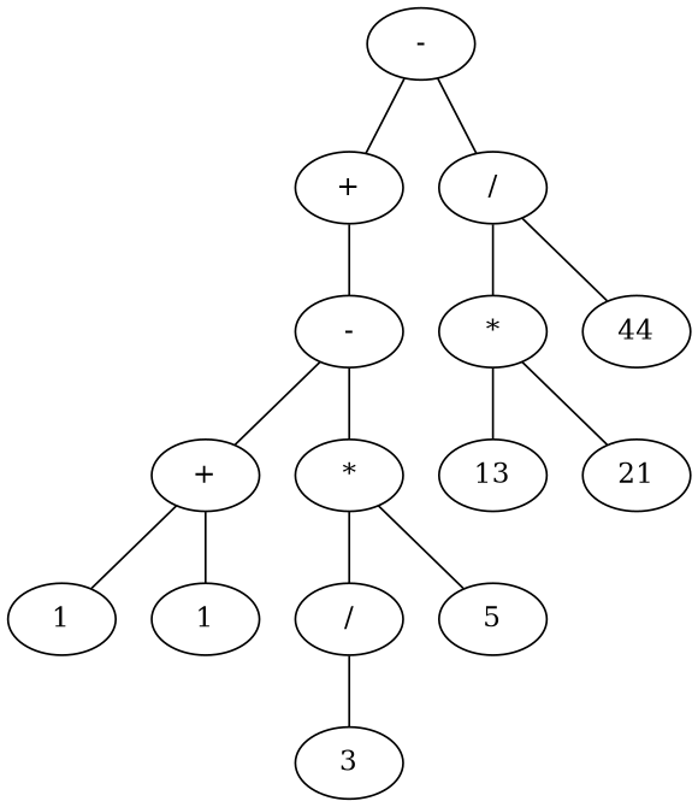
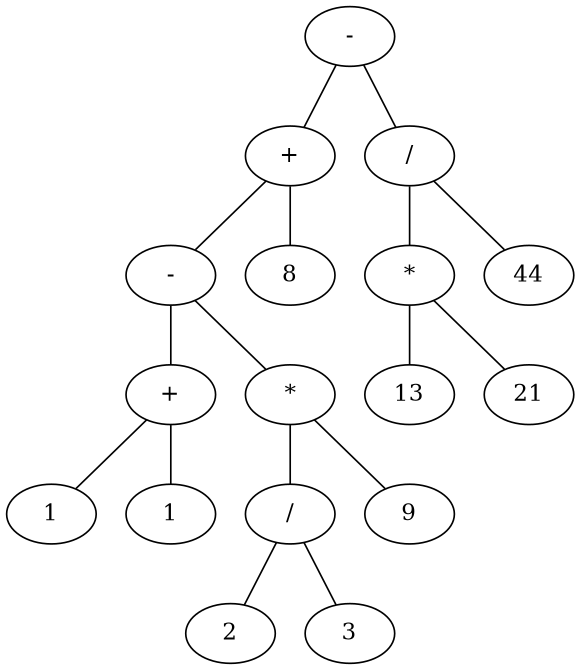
  graph {
    n1 [label="-"]
    n2 [label="+"]
    n3 [label="/"]
    n4 [label="-"]
+   n5 [label=8]
    n6 [label="*"]
    n7 [label=44]
    n8 [label="+"]
    n9 [label="*"]
    n10 [label=1]
    n11 [label=1]
    n12 [label="/"]
-   n13 [label=5]
+   n13 [label=9]
+   n14 [label=2]
    n15 [label=3]
    n16 [label=13]
    n17 [label=21]
    n1 -- n2
    n1 -- n3
    n2 -- n4
+   n2 -- n5
    n3 -- n6
    n3 -- n7
    n4 -- n8
    n4 -- n9
    n6 -- n16
    n6 -- n17
    n8 -- n10
    n8 -- n11
    n9 -- n12
    n9 -- n13
+   n12 -- n14
    n12 -- n15
  }
